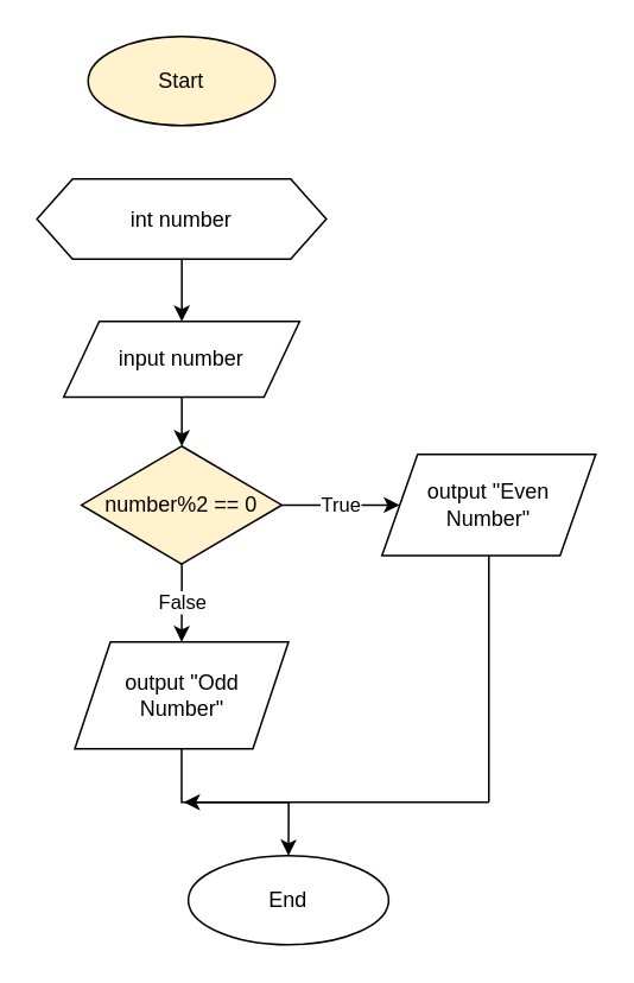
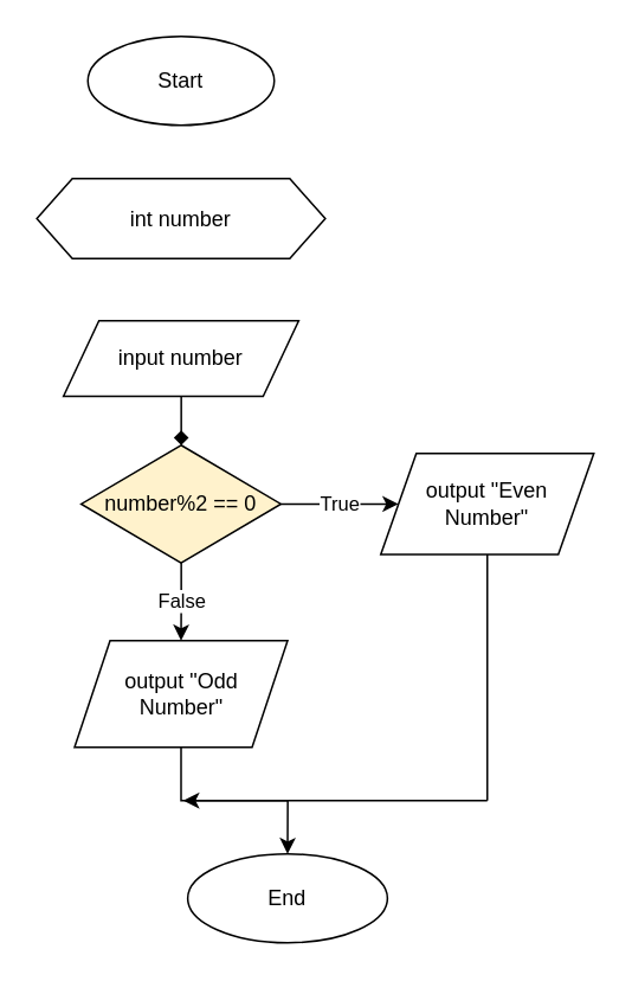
  <mxCell id="0" />
  <mxCell id="1" parent="0" />
- <mxCell id="2" value="Start" style="ellipse;whiteSpace=wrap;html=1;fillColor=#fff2cc;" vertex="1" parent="1"><mxGeometry x="49" y="20" width="105" height="50" as="geometry" /></mxCell>
- <mxCell id="3" value="" style="edgeStyle=orthogonalEdgeStyle;rounded=0;orthogonalLoop=1;jettySize=auto;html=1;" edge="1" parent="1" source="4" target="6"><mxGeometry relative="1" as="geometry" /></mxCell>
+ <mxCell id="2" value="Start" style="ellipse;whiteSpace=wrap;html=1;" vertex="1" parent="1"><mxGeometry x="49" y="20" width="105" height="50" as="geometry" /></mxCell>
  <mxCell id="4" value="int number" style="shape=hexagon;perimeter=hexagonPerimeter2;whiteSpace=wrap;html=1;fixedSize=1;" vertex="1" parent="1"><mxGeometry x="20.25" y="100" width="162.5" height="45" as="geometry" /></mxCell>
- <mxCell id="5" value="" style="edgeStyle=orthogonalEdgeStyle;rounded=0;orthogonalLoop=1;jettySize=auto;html=1;" edge="1" parent="1" source="6" target="9"><mxGeometry relative="1" as="geometry" /></mxCell>
+ <mxCell id="5" value="" style="edgeStyle=orthogonalEdgeStyle;rounded=0;orthogonalLoop=1;jettySize=auto;html=1;endArrow=diamond;" edge="1" parent="1" source="6" target="9"><mxGeometry relative="1" as="geometry" /></mxCell>
  <mxCell id="6" value="input number" style="shape=parallelogram;perimeter=parallelogramPerimeter;whiteSpace=wrap;html=1;fixedSize=1;" vertex="1" parent="1"><mxGeometry x="35.25" y="180" width="132.5" height="42.5" as="geometry" /></mxCell>
  <mxCell id="7" value="True" style="edgeStyle=orthogonalEdgeStyle;rounded=0;orthogonalLoop=1;jettySize=auto;html=1;" edge="1" parent="1" source="9" target="10"><mxGeometry relative="1" as="geometry" /></mxCell>
  <mxCell id="8" value="False" style="edgeStyle=orthogonalEdgeStyle;rounded=0;orthogonalLoop=1;jettySize=auto;html=1;" edge="1" parent="1" source="9" target="12"><mxGeometry relative="1" as="geometry" /></mxCell>
  <mxCell id="9" value="number%2 == 0" style="rhombus;whiteSpace=wrap;html=1;fillColor=#fff2cc;" vertex="1" parent="1"><mxGeometry x="45.25" y="250" width="112.5" height="66.25" as="geometry" /></mxCell>
  <mxCell id="10" value="output &quot;Even&lt;br&gt;Number&quot;" style="shape=parallelogram;perimeter=parallelogramPerimeter;whiteSpace=wrap;html=1;fixedSize=1;" vertex="1" parent="1"><mxGeometry x="214" y="254.68" width="120" height="56.88" as="geometry" /></mxCell>
  <mxCell id="11" value="" style="edgeStyle=orthogonalEdgeStyle;rounded=0;orthogonalLoop=1;jettySize=auto;html=1;" edge="1" parent="1" source="12" target="13"><mxGeometry relative="1" as="geometry" /></mxCell>
  <mxCell id="12" value="output &quot;Odd&lt;br&gt;Number&quot;" style="shape=parallelogram;perimeter=parallelogramPerimeter;whiteSpace=wrap;html=1;fixedSize=1;" vertex="1" parent="1"><mxGeometry x="41.5" y="360.005" width="120" height="60" as="geometry" /></mxCell>
  <mxCell id="13" value="End" style="ellipse;whiteSpace=wrap;html=1;" vertex="1" parent="1"><mxGeometry x="105.25" y="480" width="112.5" height="50" as="geometry" /></mxCell>
  <mxCell id="14" value="" style="endArrow=classic;html=1;rounded=0;" edge="1" parent="1"><mxGeometry width="50" height="50" relative="1" as="geometry"><mxPoint x="274" y="450" as="sourcePoint" /><mxPoint x="102.75" y="450.01" as="targetPoint" /><Array as="points"><mxPoint x="134" y="450" /></Array></mxGeometry></mxCell>
  <mxCell id="15" value="" style="endArrow=none;html=1;rounded=0;" edge="1" parent="1"><mxGeometry width="50" height="50" relative="1" as="geometry"><mxPoint x="274" y="450" as="sourcePoint" /><mxPoint x="274" y="311.56" as="targetPoint" /></mxGeometry></mxCell>
